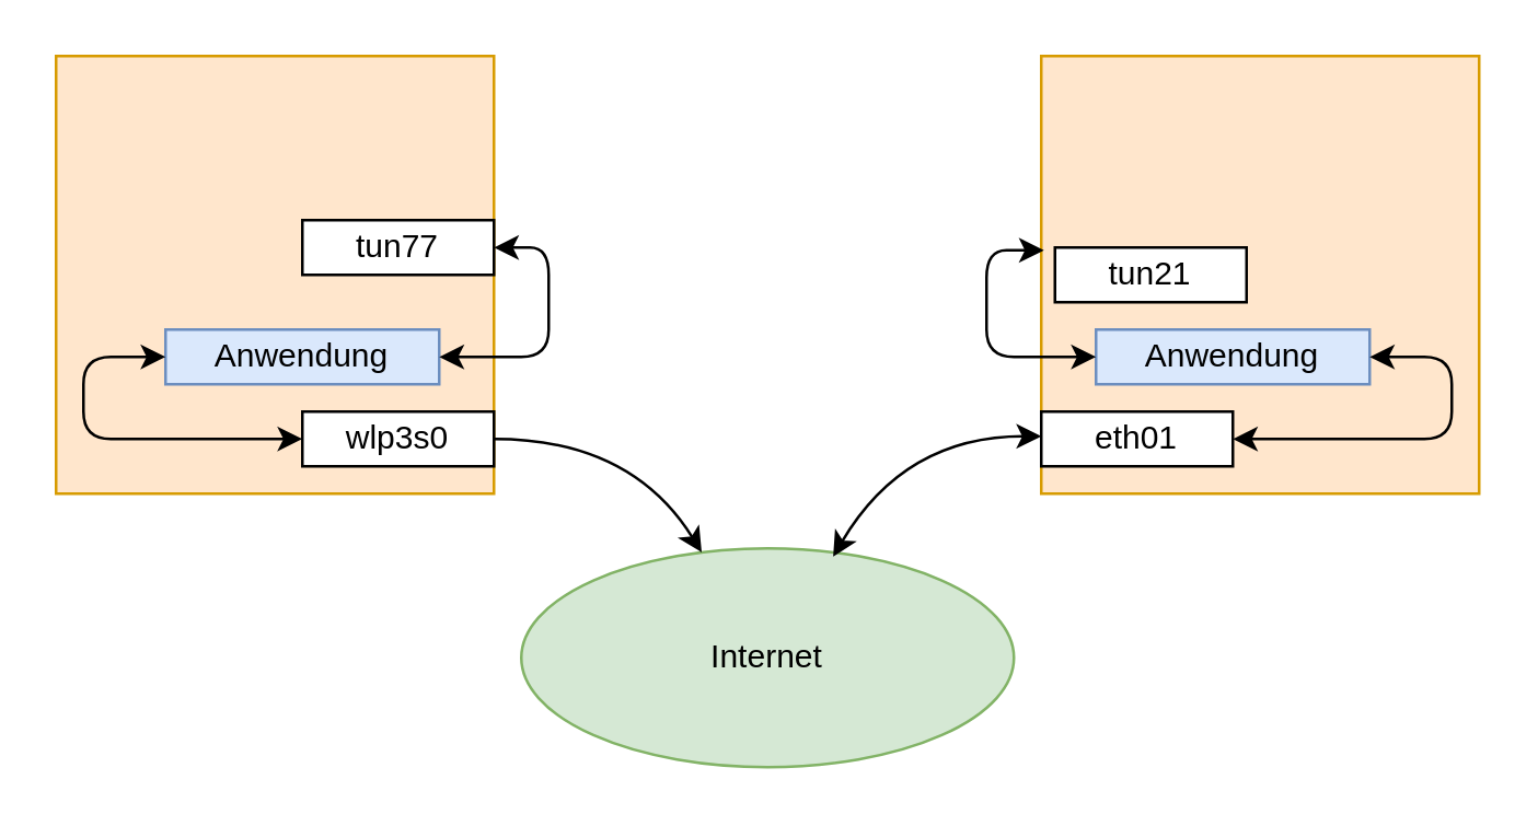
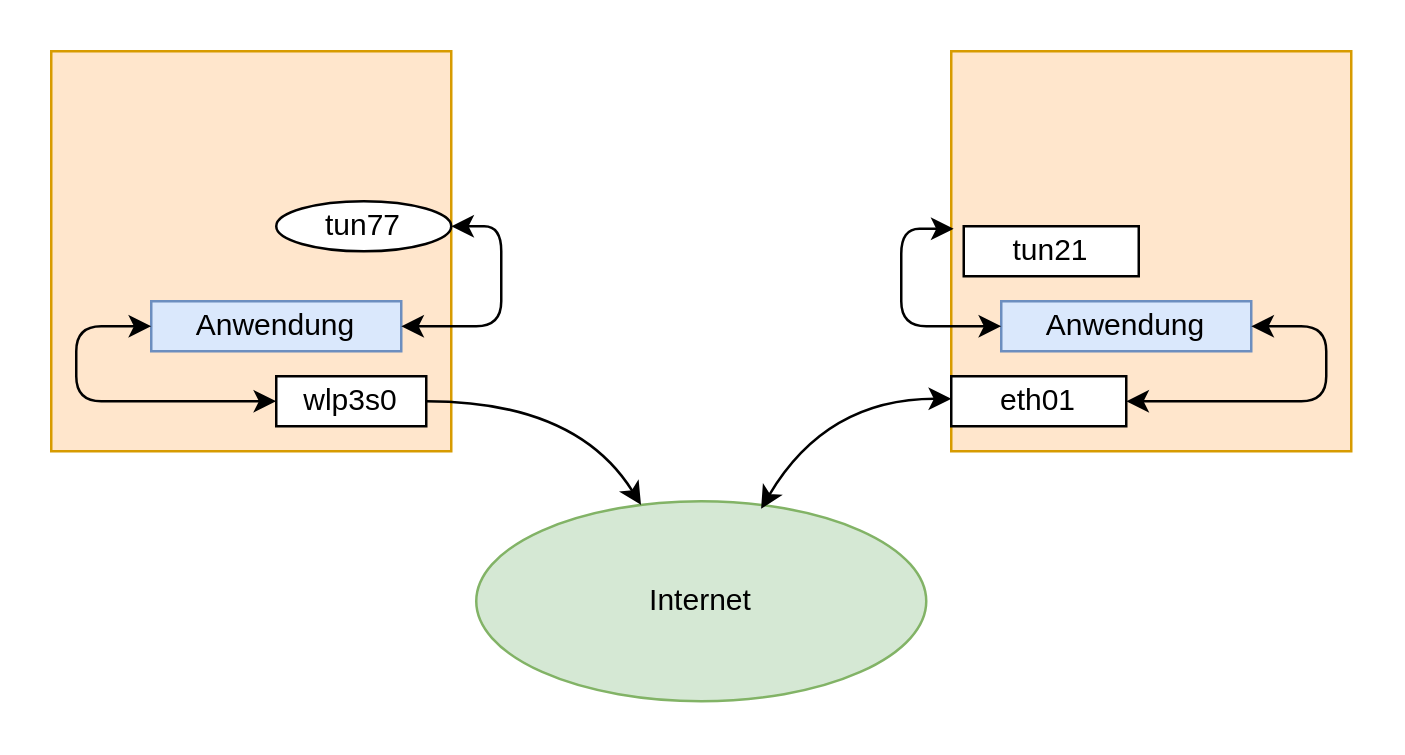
  <mxCell id="0" />
  <mxCell id="1" parent="0" />
  <mxCell id="2" value="" style="rounded=0;whiteSpace=wrap;html=1;fillColor=#ffe6cc;strokeColor=#d79b00;" vertex="1" parent="1"><mxGeometry x="20" y="20" width="160" height="160" as="geometry" /></mxCell>
- <mxCell id="3" value="tun77" style="rounded=0;whiteSpace=wrap;html=1;" vertex="1" parent="1"><mxGeometry x="110" y="80" width="70" height="20" as="geometry" /></mxCell>
+ <mxCell id="3" value="tun77" style="ellipse;whiteSpace=wrap;html=1;" vertex="1" parent="1"><mxGeometry x="110" y="80" width="70" height="20" as="geometry" /></mxCell>
  <mxCell id="4" value="Anwendung" style="rounded=0;whiteSpace=wrap;html=1;fillColor=#dae8fc;strokeColor=#6c8ebf;" vertex="1" parent="1"><mxGeometry x="60" y="120" width="100" height="20" as="geometry" /></mxCell>
  <mxCell id="5" value="" style="rounded=0;whiteSpace=wrap;html=1;fillColor=#ffe6cc;strokeColor=#d79b00;" vertex="1" parent="1"><mxGeometry x="380" y="20" width="160" height="160" as="geometry" /></mxCell>
  <mxCell id="6" value="tun21" style="rounded=0;whiteSpace=wrap;html=1;" vertex="1" parent="1"><mxGeometry x="385" y="90" width="70" height="20" as="geometry" /></mxCell>
  <mxCell id="7" value="" style="endArrow=classic;startArrow=classic;html=1;entryX=1;entryY=0.5;entryDx=0;entryDy=0;exitX=1;exitY=0.5;exitDx=0;exitDy=0;rounded=1;" edge="1" parent="1" source="4" target="3"><mxGeometry width="50" height="50" relative="1" as="geometry"><mxPoint x="330" y="290" as="sourcePoint" /><mxPoint x="380" y="240" as="targetPoint" /><Array as="points"><mxPoint x="200" y="130" /><mxPoint x="200" y="90" /></Array></mxGeometry></mxCell>
- <mxCell id="8" value="wlp3s0" style="rounded=0;whiteSpace=wrap;html=1;" vertex="1" parent="1"><mxGeometry x="110" y="150" width="70" height="20" as="geometry" /></mxCell>
+ <mxCell id="8" value="wlp3s0" style="rounded=0;whiteSpace=wrap;html=1;" vertex="1" parent="1"><mxGeometry x="110" y="150" width="60" height="20" as="geometry" /></mxCell>
  <mxCell id="9" value="eth01" style="rounded=0;whiteSpace=wrap;html=1;" vertex="1" parent="1"><mxGeometry x="380" y="150" width="70" height="20" as="geometry" /></mxCell>
  <mxCell id="10" value="" style="endArrow=classic;startArrow=classic;html=1;entryX=0;entryY=0.5;entryDx=0;entryDy=0;exitX=0;exitY=0.5;exitDx=0;exitDy=0;" edge="1" parent="1" source="8" target="4"><mxGeometry width="50" height="50" relative="1" as="geometry"><mxPoint x="330" y="290" as="sourcePoint" /><mxPoint x="380" y="240" as="targetPoint" /><Array as="points"><mxPoint x="30" y="160" /><mxPoint x="30" y="130" /></Array></mxGeometry></mxCell>
  <mxCell id="11" value="Anwendung" style="rounded=0;whiteSpace=wrap;html=1;fillColor=#dae8fc;strokeColor=#6c8ebf;" vertex="1" parent="1"><mxGeometry x="400" y="120" width="100" height="20" as="geometry" /></mxCell>
  <mxCell id="12" value="" style="endArrow=classic;startArrow=classic;html=1;entryX=0.006;entryY=0.444;entryDx=0;entryDy=0;entryPerimeter=0;exitX=0;exitY=0.5;exitDx=0;exitDy=0;" edge="1" parent="1" source="11" target="5"><mxGeometry width="50" height="50" relative="1" as="geometry"><mxPoint x="330" y="290" as="sourcePoint" /><mxPoint x="380" y="240" as="targetPoint" /><Array as="points"><mxPoint x="360" y="130" /><mxPoint x="360" y="91" /></Array></mxGeometry></mxCell>
  <mxCell id="13" value="" style="endArrow=classic;startArrow=classic;html=1;entryX=1;entryY=0.5;entryDx=0;entryDy=0;exitX=1;exitY=0.5;exitDx=0;exitDy=0;" edge="1" parent="1" source="9" target="11"><mxGeometry width="50" height="50" relative="1" as="geometry"><mxPoint x="330" y="290" as="sourcePoint" /><mxPoint x="380" y="240" as="targetPoint" /><Array as="points"><mxPoint x="530" y="160" /><mxPoint x="530" y="130" /></Array></mxGeometry></mxCell>
  <mxCell id="14" value="Internet" style="ellipse;whiteSpace=wrap;html=1;fillColor=#d5e8d4;strokeColor=#82b366;" vertex="1" parent="1"><mxGeometry x="190" y="200" width="180" height="80" as="geometry" /></mxCell>
  <mxCell id="15" value="" style="endArrow=none;startArrow=classic;html=1;entryX=1;entryY=0.5;entryDx=0;entryDy=0;strokeColor=#000000;curved=1;" edge="1" parent="1" source="14" target="8"><mxGeometry width="50" height="50" relative="1" as="geometry"><mxPoint x="310" y="350" as="sourcePoint" /><mxPoint x="360" y="300" as="targetPoint" /><Array as="points"><mxPoint x="230" y="160" /></Array></mxGeometry></mxCell>
  <mxCell id="16" value="" style="endArrow=classic;startArrow=classic;html=1;strokeColor=#000000;entryX=0;entryY=0.869;entryDx=0;entryDy=0;entryPerimeter=0;exitX=0.633;exitY=0.038;exitDx=0;exitDy=0;exitPerimeter=0;curved=1;" edge="1" parent="1" source="14" target="5"><mxGeometry width="50" height="50" relative="1" as="geometry"><mxPoint x="330" y="290" as="sourcePoint" /><mxPoint x="380" y="240" as="targetPoint" /><Array as="points"><mxPoint x="330" y="159" /></Array></mxGeometry></mxCell>
